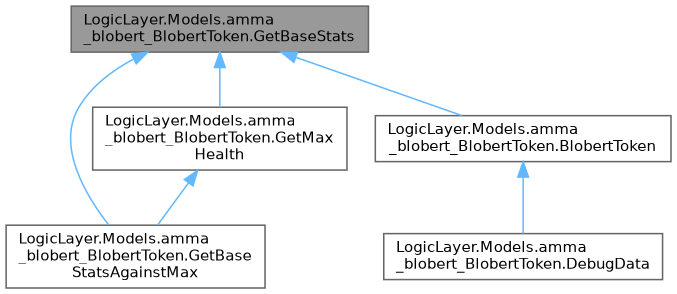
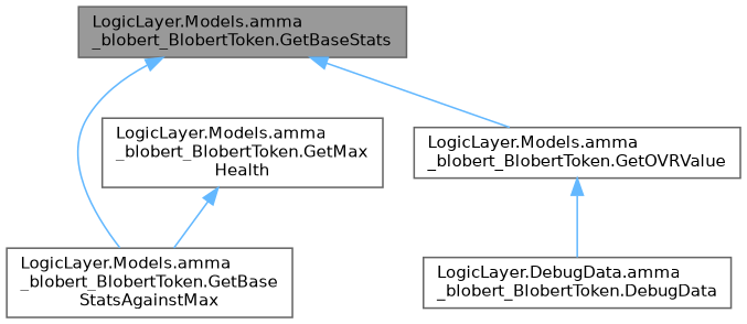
  digraph {
    rankdir=TB
    node [color=grey40 fillcolor=white fontname=Helvetica fontsize=10 shape=box style=filled]
    edge [color=steelblue1 dir=back fontname=Helvetica fontsize=10 labelfontname=Helvetica labelfontsize=10 style=solid]
    n1 [color=gray40 fillcolor=grey60 fontcolor=black height=0.2 label="LogicLayer.Models.amma\l_blobert_BlobertToken.GetBaseStats" width=0.4]
    n2 [height=0.2 label="LogicLayer.Models.amma\l_blobert_BlobertToken.GetBase\lStatsAgainstMax" width=0.4]
    n3 [height=0.2 label="LogicLayer.Models.amma\l_blobert_BlobertToken.GetMax\lHealth" width=0.4]
-   n4 [height=0.2 label="LogicLayer.Models.amma\l_blobert_BlobertToken.BlobertToken" width=0.4]
-   n5 [height=0.2 label="LogicLayer.Models.amma\l_blobert_BlobertToken.DebugData" width=0.4]
+   n4 [height=0.2 label="LogicLayer.Models.amma\l_blobert_BlobertToken.GetOVRValue" width=0.4]
+   n5 [height=0.2 label="LogicLayer.DebugData.amma\l_blobert_BlobertToken.DebugData" width=0.4]
    n1 -> n2
-   n1 -> n3
    n1 -> n4
    n3 -> n2
    n4 -> n5
  }
